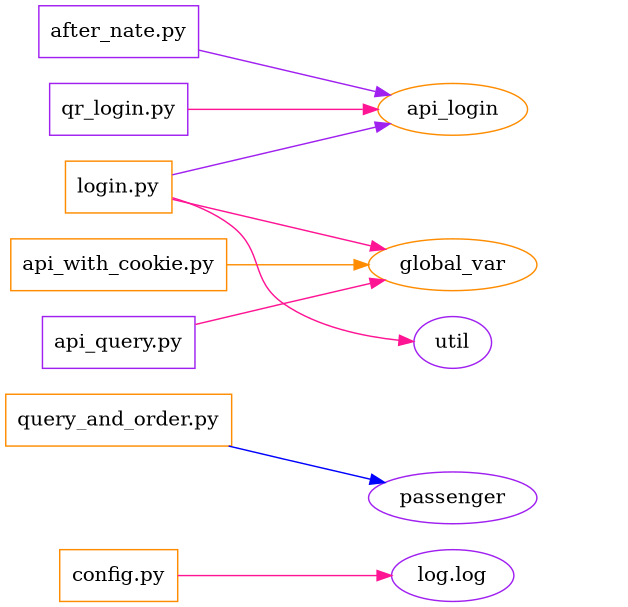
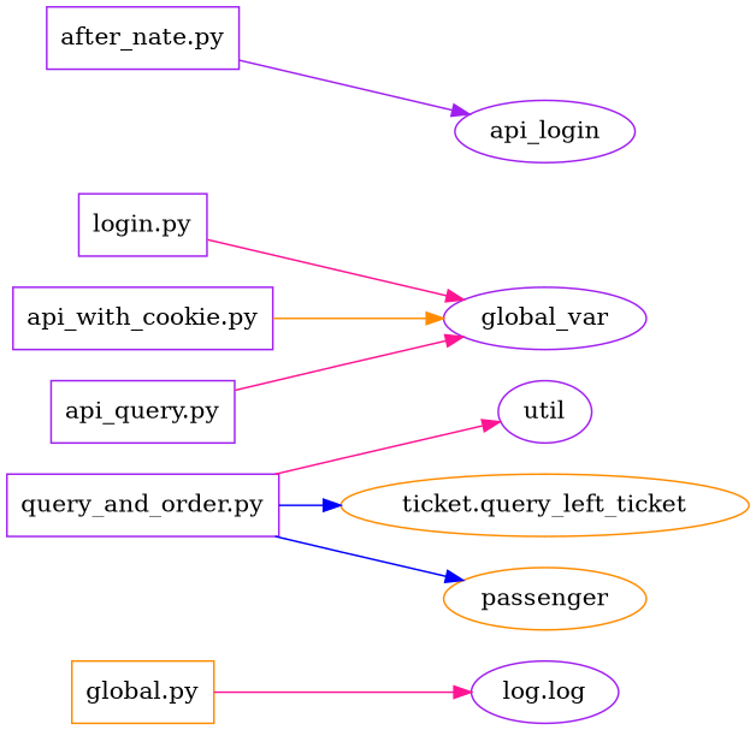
  digraph {
    rankdir=LR
    node [color=purple shape=box]
    edge [color=deeppink]
    "log.log" [shape=""]
-   "config.py" [color=darkorange]
+   "config.py" [color=darkorange label="global.py"]
    "after_nate.py"
-   api_login [color=darkorange shape=""]
-   passenger [shape=""]
-   global_var [color=darkorange shape=""]
-   "api_with_cookie.py" [color=darkorange]
-   "qr_login.py"
+   api_login [shape=""]
+   passenger [color=darkorange shape=""]
+   global_var [shape=""]
+   "api_with_cookie.py"
    n9 [label="api_query.py"]
-   "query_and_order.py" [color=darkorange]
+   "query_and_order.py"
    util [shape=""]
-   "login.py" [color=darkorange]
+   "ticket.query_left_ticket" [color=darkorange shape=""]
+   "login.py"
    "config.py" -> "log.log"
    "after_nate.py" -> api_login [color=purple]
    "api_with_cookie.py" -> global_var [color=darkorange]
-   "qr_login.py" -> api_login
    n9 -> global_var
    "query_and_order.py" -> passenger [color=blue]
-   "login.py" -> util
-   "login.py" -> api_login [color=purple]
+   "query_and_order.py" -> util
+   "query_and_order.py" -> "ticket.query_left_ticket" [color=blue]
    "login.py" -> global_var
  }
